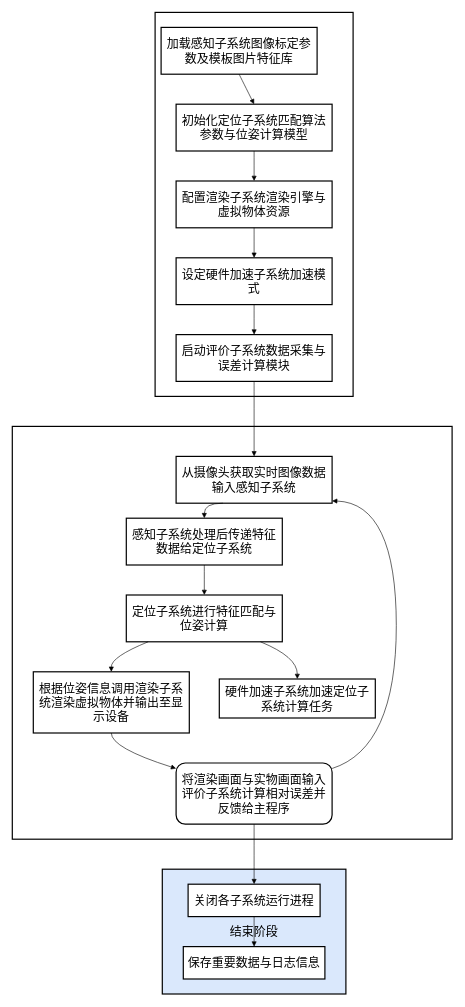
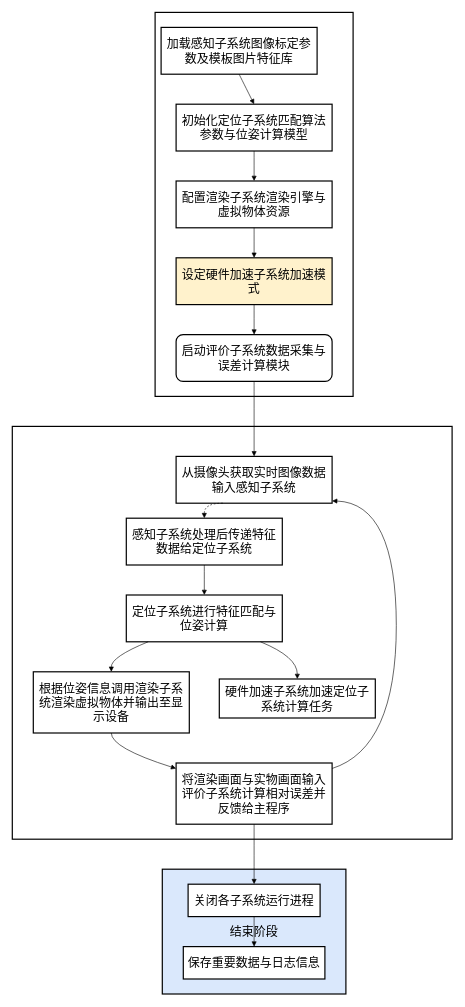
  <mxCell id="0" />
  <mxCell id="1" parent="0" />
  <mxCell id="2" value="结束阶段" style="whiteSpace=wrap;strokeWidth=2;fontSize=20;fillColor=#dae8fc;" vertex="1" parent="1"><mxGeometry x="270" y="1448" width="306" height="208" as="geometry" /></mxCell>
  <mxCell id="3" value="运行阶段" style="whiteSpace=wrap;strokeWidth=2;fontSize=20;" vertex="1" parent="1"><mxGeometry x="20" y="710" width="733" height="688" as="geometry" /></mxCell>
  <mxCell id="4" value="初始化阶段" style="whiteSpace=wrap;strokeWidth=2;fontSize=20;" vertex="1" parent="1"><mxGeometry x="258" y="20" width="330" height="640" as="geometry" /></mxCell>
  <mxCell id="5" value="加载感知子系统图像标定参数及模板图片特征库" style="whiteSpace=wrap;strokeWidth=2;fontSize=20;" vertex="1" parent="1"><mxGeometry x="268" y="45" width="260" height="78" as="geometry" /></mxCell>
  <mxCell id="6" value="初始化定位子系统匹配算法参数与位姿计算模型" style="whiteSpace=wrap;strokeWidth=2;fontSize=20;" vertex="1" parent="1"><mxGeometry x="293" y="173" width="260" height="78" as="geometry" /></mxCell>
  <mxCell id="7" value="配置渲染子系统渲染引擎与虚拟物体资源" style="whiteSpace=wrap;strokeWidth=2;fontSize=20;" vertex="1" parent="1"><mxGeometry x="293" y="301" width="260" height="78" as="geometry" /></mxCell>
- <mxCell id="8" value="设定硬件加速子系统加速模式" style="whiteSpace=wrap;strokeWidth=2;fontSize=20;" vertex="1" parent="1"><mxGeometry x="293" y="429" width="260" height="78" as="geometry" /></mxCell>
- <mxCell id="9" value="启动评价子系统数据采集与误差计算模块" style="whiteSpace=wrap;strokeWidth=2;fontSize=20;" vertex="1" parent="1"><mxGeometry x="293" y="557" width="260" height="78" as="geometry" /></mxCell>
+ <mxCell id="8" value="设定硬件加速子系统加速模式" style="whiteSpace=wrap;strokeWidth=2;fontSize=20;fillColor=#fff2cc;" vertex="1" parent="1"><mxGeometry x="293" y="429" width="260" height="78" as="geometry" /></mxCell>
+ <mxCell id="9" value="启动评价子系统数据采集与误差计算模块" style="whiteSpace=wrap;strokeWidth=2;fontSize=20;rounded=1;" vertex="1" parent="1"><mxGeometry x="293" y="557" width="260" height="78" as="geometry" /></mxCell>
  <mxCell id="10" value="从摄像头获取实时图像数据输入感知子系统" style="whiteSpace=wrap;strokeWidth=2;fontSize=20;" vertex="1" parent="1"><mxGeometry x="293" y="760" width="260" height="78" as="geometry" /></mxCell>
  <mxCell id="11" value="感知子系统处理后传递特征数据给定位子系统" style="whiteSpace=wrap;strokeWidth=2;fontSize=20;" vertex="1" parent="1"><mxGeometry x="210" y="863" width="260" height="78" as="geometry" /></mxCell>
  <mxCell id="12" value="定位子系统进行特征匹配与位姿计算" style="whiteSpace=wrap;strokeWidth=2;fontSize=20;" vertex="1" parent="1"><mxGeometry x="210" y="991" width="260" height="78" as="geometry" /></mxCell>
  <mxCell id="13" value="根据位姿信息调用渲染子系统渲染虚拟物体并输出至显示设备" style="whiteSpace=wrap;strokeWidth=2;fontSize=20;" vertex="1" parent="1"><mxGeometry x="55" y="1119" width="260" height="102" as="geometry" /></mxCell>
  <mxCell id="14" value="硬件加速子系统加速定位子系统计算任务" style="whiteSpace=wrap;strokeWidth=2;fontSize=20;" vertex="1" parent="1"><mxGeometry x="365" y="1131" width="260" height="65" as="geometry" /></mxCell>
- <mxCell id="15" value="将渲染画面与实物画面输入评价子系统计算相对误差并反馈给主程序" style="whiteSpace=wrap;strokeWidth=2;fontSize=20;rounded=1;" vertex="1" parent="1"><mxGeometry x="293" y="1271" width="260" height="102" as="geometry" /></mxCell>
+ <mxCell id="15" value="将渲染画面与实物画面输入评价子系统计算相对误差并反馈给主程序" style="whiteSpace=wrap;strokeWidth=2;fontSize=20;" vertex="1" parent="1"><mxGeometry x="293" y="1271" width="260" height="102" as="geometry" /></mxCell>
  <mxCell id="16" value="关闭各子系统运行进程" style="whiteSpace=wrap;strokeWidth=2;fontSize=20;" vertex="1" parent="1"><mxGeometry x="313" y="1473" width="220" height="54" as="geometry" /></mxCell>
  <mxCell id="17" value="保存重要数据与日志信息" style="whiteSpace=wrap;strokeWidth=2;fontSize=20;" vertex="1" parent="1"><mxGeometry x="305" y="1577" width="236" height="54" as="geometry" /></mxCell>
  <mxCell id="18" value="" style="curved=1;startArrow=none;endArrow=block;exitX=0.5;exitY=1;entryX=0.5;entryY=0;rounded=0;fontSize=20;" edge="1" parent="1" source="5" target="6"><mxGeometry relative="1" as="geometry"><Array as="points" /></mxGeometry></mxCell>
  <mxCell id="19" value="" style="curved=1;startArrow=none;endArrow=block;exitX=0.5;exitY=1;entryX=0.5;entryY=0;rounded=0;fontSize=20;" edge="1" parent="1" source="6" target="7"><mxGeometry relative="1" as="geometry"><Array as="points" /></mxGeometry></mxCell>
  <mxCell id="20" value="" style="curved=1;startArrow=none;endArrow=block;exitX=0.5;exitY=1;entryX=0.5;entryY=0;rounded=0;fontSize=20;" edge="1" parent="1" source="7" target="8"><mxGeometry relative="1" as="geometry"><Array as="points" /></mxGeometry></mxCell>
  <mxCell id="21" value="" style="curved=1;startArrow=none;endArrow=block;exitX=0.5;exitY=1;entryX=0.5;entryY=0;rounded=0;fontSize=20;" edge="1" parent="1" source="8" target="9"><mxGeometry relative="1" as="geometry"><Array as="points" /></mxGeometry></mxCell>
- <mxCell id="22" value="" style="curved=1;startArrow=none;endArrow=block;exitX=0.3;exitY=1;entryX=0.5;entryY=0;rounded=0;fontSize=20;" edge="1" parent="1" source="10" target="11"><mxGeometry relative="1" as="geometry"><Array as="points"><mxPoint x="340" y="838" /></Array></mxGeometry></mxCell>
+ <mxCell id="22" value="" style="curved=1;startArrow=none;endArrow=block;exitX=0.3;exitY=1;entryX=0.5;entryY=0;rounded=0;fontSize=20;dashed=1;" edge="1" parent="1" source="10" target="11"><mxGeometry relative="1" as="geometry"><Array as="points"><mxPoint x="340" y="838" /></Array></mxGeometry></mxCell>
  <mxCell id="23" value="" style="curved=1;startArrow=none;endArrow=block;exitX=0.5;exitY=1;entryX=0.5;entryY=0;rounded=0;fontSize=20;" edge="1" parent="1" source="11" target="12"><mxGeometry relative="1" as="geometry"><Array as="points" /></mxGeometry></mxCell>
  <mxCell id="24" value="" style="curved=1;startArrow=none;endArrow=block;exitX=0.14;exitY=1;entryX=0.5;entryY=0;rounded=0;fontSize=20;" edge="1" parent="1" source="12" target="13"><mxGeometry relative="1" as="geometry"><Array as="points"><mxPoint x="185" y="1094" /></Array></mxGeometry></mxCell>
  <mxCell id="25" value="" style="curved=1;startArrow=none;endArrow=block;exitX=0.86;exitY=1;entryX=0.5;entryY=0;rounded=0;fontSize=20;" edge="1" parent="1" source="12" target="14"><mxGeometry relative="1" as="geometry"><Array as="points"><mxPoint x="495" y="1094" /></Array></mxGeometry></mxCell>
  <mxCell id="26" value="" style="curved=1;startArrow=none;endArrow=block;exitX=0.5;exitY=1;entryX=0;entryY=0.09;rounded=0;fontSize=20;" edge="1" parent="1" source="13" target="15"><mxGeometry relative="1" as="geometry"><Array as="points"><mxPoint x="185" y="1246" /></Array></mxGeometry></mxCell>
  <mxCell id="27" value="" style="curved=1;startArrow=none;endArrow=block;exitX=0.5;exitY=1;entryX=0.5;entryY=0;rounded=0;fontSize=20;" edge="1" parent="1" source="16" target="17"><mxGeometry relative="1" as="geometry"><Array as="points" /></mxGeometry></mxCell>
  <mxCell id="28" value="" style="curved=1;startArrow=none;endArrow=block;exitX=0.5;exitY=1;entryX=0.5;entryY=0;rounded=0;fontSize=20;" edge="1" parent="1" source="9" target="10"><mxGeometry relative="1" as="geometry"><Array as="points" /></mxGeometry></mxCell>
  <mxCell id="29" value="" style="curved=1;startArrow=none;endArrow=block;exitX=1;exitY=0.09;entryX=1;entryY=0.95;rounded=0;fontSize=20;" edge="1" parent="1" source="15" target="10"><mxGeometry relative="1" as="geometry"><Array as="points"><mxPoint x="660" y="1246" /><mxPoint x="660" y="838" /></Array></mxGeometry></mxCell>
  <mxCell id="30" value="" style="curved=1;startArrow=none;endArrow=block;exitX=0.5;exitY=1;entryX=0.5;entryY=0;rounded=0;fontSize=20;" edge="1" parent="1" source="15" target="16"><mxGeometry relative="1" as="geometry"><Array as="points" /></mxGeometry></mxCell>
